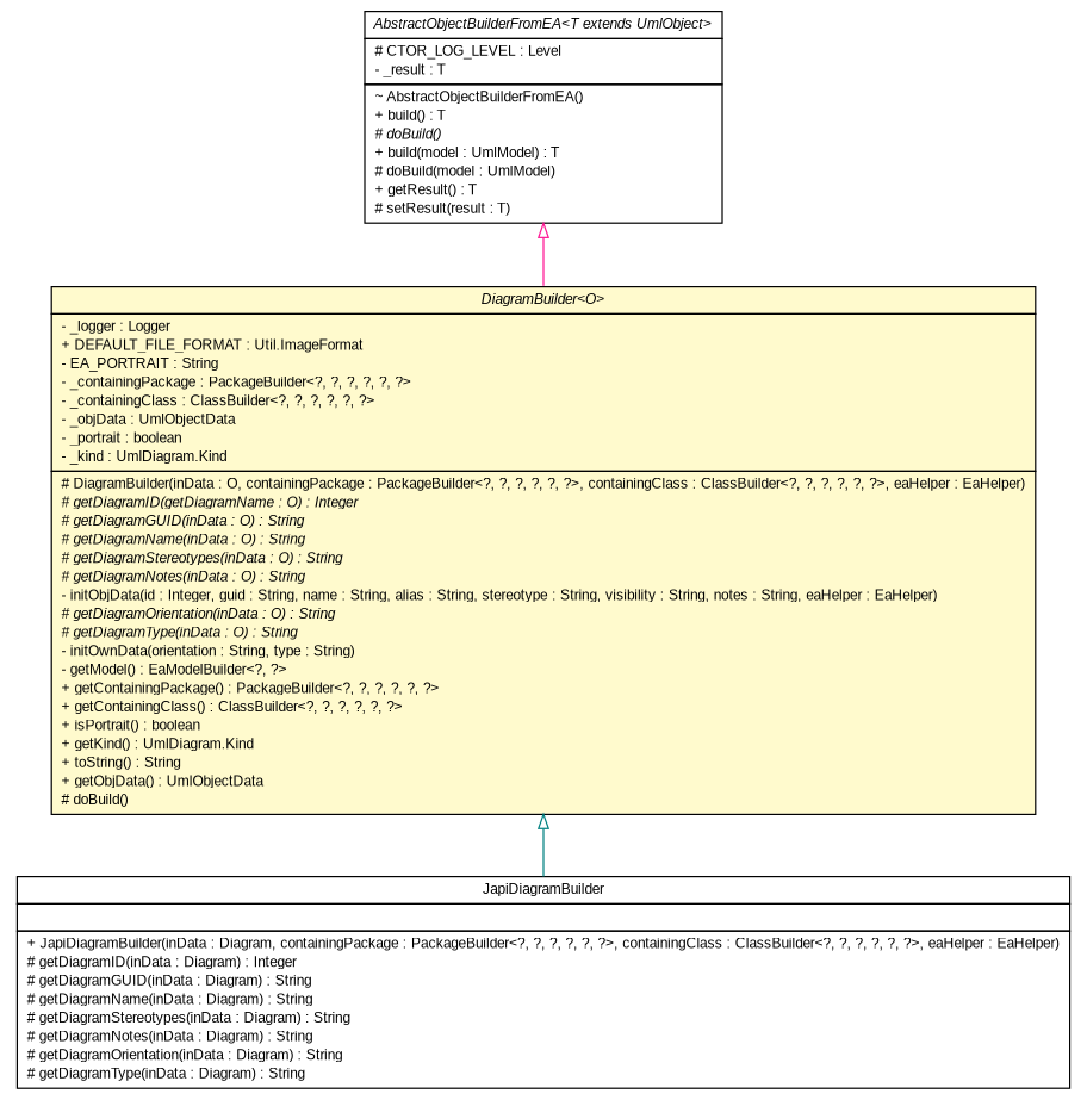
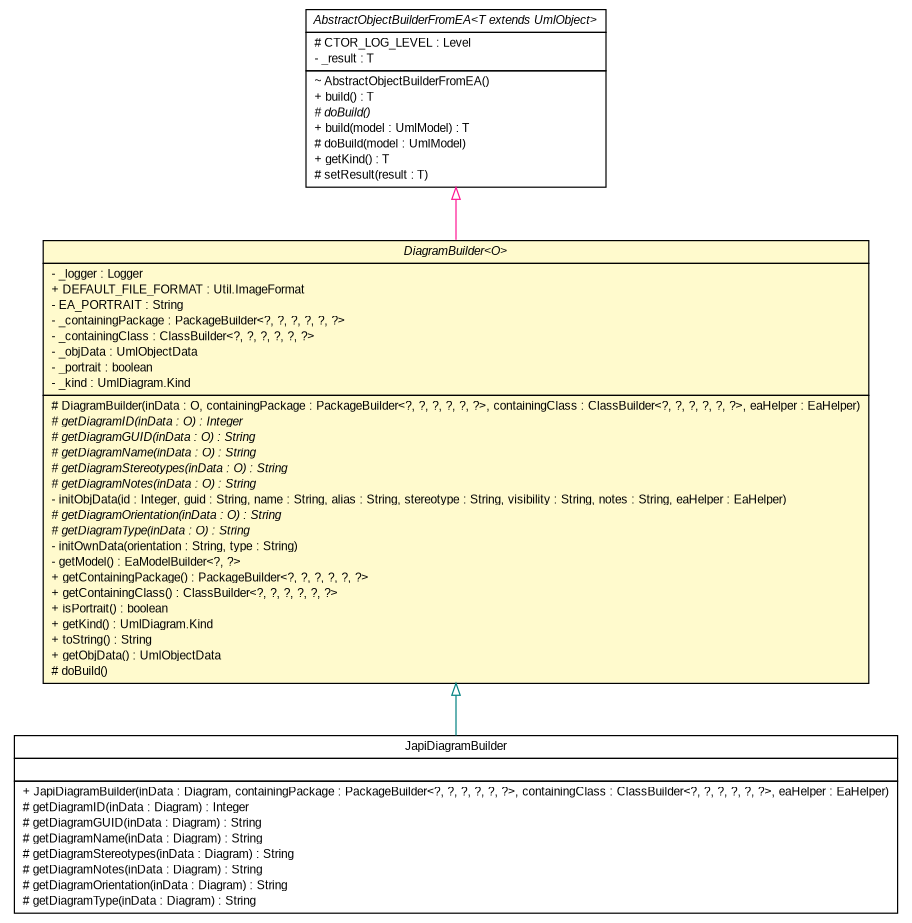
  digraph {
    nodesep=0.25
    ranksep=0.5
    node [fontcolor=black fontname=arial fontsize=10.0 shape=plaintext]
    edge [arrowtail=empty dir=back fontname=arial fontsize=10 headport=p labelfontname=arial labelfontsize=10 style=solid tailport=p]
-   n1 [label=<<table title="org.tanjakostic.jcleancim.builder.ea.DiagramBuilder" border="0" cellborder="1" cellspacing="0" cellpadding="2" port="p" bgcolor="lemonChiffon" href="./DiagramBuilder.html"> 		<tr><td><table border="0" cellspacing="0" cellpadding="1"> <tr><td align="center" balign="center"><font face="Arial Italic"> DiagramBuilder&lt;O&gt; </font></td></tr> 		</table></td></tr> 		<tr><td><table border="0" cellspacing="0" cellpadding="1"> <tr><td align="left" balign="left"> - _logger : Logger </td></tr> <tr><td align="left" balign="left"> + DEFAULT_FILE_FORMAT : Util.ImageFormat </td></tr> <tr><td align="left" balign="left"> - EA_PORTRAIT : String </td></tr> <tr><td align="left" balign="left"> - _containingPackage : PackageBuilder&lt;?, ?, ?, ?, ?, ?&gt; </td></tr> <tr><td align="left" balign="left"> - _containingClass : ClassBuilder&lt;?, ?, ?, ?, ?, ?&gt; </td></tr> <tr><td align="left" balign="left"> - _objData : UmlObjectData </td></tr> <tr><td align="left" balign="left"> - _portrait : boolean </td></tr> <tr><td align="left" balign="left"> - _kind : UmlDiagram.Kind </td></tr> 		</table></td></tr> 		<tr><td><table border="0" cellspacing="0" cellpadding="1"> <tr><td align="left" balign="left"> # DiagramBuilder(inData : O, containingPackage : PackageBuilder&lt;?, ?, ?, ?, ?, ?&gt;, containingClass : ClassBuilder&lt;?, ?, ?, ?, ?, ?&gt;, eaHelper : EaHelper) </td></tr> <tr><td align="left" balign="left"><font face="Arial Italic" point-size="10.0"> # getDiagramID(getDiagramName : O) : Integer </font></td></tr> <tr><td align="left" balign="left"><font face="Arial Italic" point-size="10.0"> # getDiagramGUID(inData : O) : String </font></td></tr> <tr><td align="left" balign="left"><font face="Arial Italic" point-size="10.0"> # getDiagramName(inData : O) : String </font></td></tr> <tr><td align="left" balign="left"><font face="Arial Italic" point-size="10.0"> # getDiagramStereotypes(inData : O) : String </font></td></tr> <tr><td align="left" balign="left"><font face="Arial Italic" point-size="10.0"> # getDiagramNotes(inData : O) : String </font></td></tr> <tr><td align="left" balign="left"> - initObjData(id : Integer, guid : String, name : String, alias : String, stereotype : String, visibility : String, notes : String, eaHelper : EaHelper) </td></tr> <tr><td align="left" balign="left"><font face="Arial Italic" point-size="10.0"> # getDiagramOrientation(inData : O) : String </font></td></tr> <tr><td align="left" balign="left"><font face="Arial Italic" point-size="10.0"> # getDiagramType(inData : O) : String </font></td></tr> <tr><td align="left" balign="left"> - initOwnData(orientation : String, type : String) </td></tr> <tr><td align="left" balign="left"> - getModel() : EaModelBuilder&lt;?, ?&gt; </td></tr> <tr><td align="left" balign="left"> + getContainingPackage() : PackageBuilder&lt;?, ?, ?, ?, ?, ?&gt; </td></tr> <tr><td align="left" balign="left"> + getContainingClass() : ClassBuilder&lt;?, ?, ?, ?, ?, ?&gt; </td></tr> <tr><td align="left" balign="left"> + isPortrait() : boolean </td></tr> <tr><td align="left" balign="left"> + getKind() : UmlDiagram.Kind </td></tr> <tr><td align="left" balign="left"> + toString() : String </td></tr> <tr><td align="left" balign="left"> + getObjData() : UmlObjectData </td></tr> <tr><td align="left" balign="left"> # doBuild() </td></tr> 		</table></td></tr> 		</table>>]
+   n1 [label=<<table title="org.tanjakostic.jcleancim.builder.ea.DiagramBuilder" border="0" cellborder="1" cellspacing="0" cellpadding="2" port="p" bgcolor="lemonChiffon" href="./DiagramBuilder.html"> 		<tr><td><table border="0" cellspacing="0" cellpadding="1"> <tr><td align="center" balign="center"><font face="Arial Italic"> DiagramBuilder&lt;O&gt; </font></td></tr> 		</table></td></tr> 		<tr><td><table border="0" cellspacing="0" cellpadding="1"> <tr><td align="left" balign="left"> - _logger : Logger </td></tr> <tr><td align="left" balign="left"> + DEFAULT_FILE_FORMAT : Util.ImageFormat </td></tr> <tr><td align="left" balign="left"> - EA_PORTRAIT : String </td></tr> <tr><td align="left" balign="left"> - _containingPackage : PackageBuilder&lt;?, ?, ?, ?, ?, ?&gt; </td></tr> <tr><td align="left" balign="left"> - _containingClass : ClassBuilder&lt;?, ?, ?, ?, ?, ?&gt; </td></tr> <tr><td align="left" balign="left"> - _objData : UmlObjectData </td></tr> <tr><td align="left" balign="left"> - _portrait : boolean </td></tr> <tr><td align="left" balign="left"> - _kind : UmlDiagram.Kind </td></tr> 		</table></td></tr> 		<tr><td><table border="0" cellspacing="0" cellpadding="1"> <tr><td align="left" balign="left"> # DiagramBuilder(inData : O, containingPackage : PackageBuilder&lt;?, ?, ?, ?, ?, ?&gt;, containingClass : ClassBuilder&lt;?, ?, ?, ?, ?, ?&gt;, eaHelper : EaHelper) </td></tr> <tr><td align="left" balign="left"><font face="Arial Italic" point-size="10.0"> # getDiagramID(inData : O) : Integer </font></td></tr> <tr><td align="left" balign="left"><font face="Arial Italic" point-size="10.0"> # getDiagramGUID(inData : O) : String </font></td></tr> <tr><td align="left" balign="left"><font face="Arial Italic" point-size="10.0"> # getDiagramName(inData : O) : String </font></td></tr> <tr><td align="left" balign="left"><font face="Arial Italic" point-size="10.0"> # getDiagramStereotypes(inData : O) : String </font></td></tr> <tr><td align="left" balign="left"><font face="Arial Italic" point-size="10.0"> # getDiagramNotes(inData : O) : String </font></td></tr> <tr><td align="left" balign="left"> - initObjData(id : Integer, guid : String, name : String, alias : String, stereotype : String, visibility : String, notes : String, eaHelper : EaHelper) </td></tr> <tr><td align="left" balign="left"><font face="Arial Italic" point-size="10.0"> # getDiagramOrientation(inData : O) : String </font></td></tr> <tr><td align="left" balign="left"><font face="Arial Italic" point-size="10.0"> # getDiagramType(inData : O) : String </font></td></tr> <tr><td align="left" balign="left"> - initOwnData(orientation : String, type : String) </td></tr> <tr><td align="left" balign="left"> - getModel() : EaModelBuilder&lt;?, ?&gt; </td></tr> <tr><td align="left" balign="left"> + getContainingPackage() : PackageBuilder&lt;?, ?, ?, ?, ?, ?&gt; </td></tr> <tr><td align="left" balign="left"> + getContainingClass() : ClassBuilder&lt;?, ?, ?, ?, ?, ?&gt; </td></tr> <tr><td align="left" balign="left"> + isPortrait() : boolean </td></tr> <tr><td align="left" balign="left"> + getKind() : UmlDiagram.Kind </td></tr> <tr><td align="left" balign="left"> + toString() : String </td></tr> <tr><td align="left" balign="left"> + getObjData() : UmlObjectData </td></tr> <tr><td align="left" balign="left"> # doBuild() </td></tr> 		</table></td></tr> 		</table>>]
    n2 [label=<<table title="org.tanjakostic.jcleancim.builder.ea.japi.JapiDiagramBuilder" border="0" cellborder="1" cellspacing="0" cellpadding="2" port="p" href="./japi/JapiDiagramBuilder.html"> 		<tr><td><table border="0" cellspacing="0" cellpadding="1"> <tr><td align="center" balign="center"> JapiDiagramBuilder </td></tr> 		</table></td></tr> 		<tr><td><table border="0" cellspacing="0" cellpadding="1"> <tr><td align="left" balign="left">  </td></tr> 		</table></td></tr> 		<tr><td><table border="0" cellspacing="0" cellpadding="1"> <tr><td align="left" balign="left"> + JapiDiagramBuilder(inData : Diagram, containingPackage : PackageBuilder&lt;?, ?, ?, ?, ?, ?&gt;, containingClass : ClassBuilder&lt;?, ?, ?, ?, ?, ?&gt;, eaHelper : EaHelper) </td></tr> <tr><td align="left" balign="left"> # getDiagramID(inData : Diagram) : Integer </td></tr> <tr><td align="left" balign="left"> # getDiagramGUID(inData : Diagram) : String </td></tr> <tr><td align="left" balign="left"> # getDiagramName(inData : Diagram) : String </td></tr> <tr><td align="left" balign="left"> # getDiagramStereotypes(inData : Diagram) : String </td></tr> <tr><td align="left" balign="left"> # getDiagramNotes(inData : Diagram) : String </td></tr> <tr><td align="left" balign="left"> # getDiagramOrientation(inData : Diagram) : String </td></tr> <tr><td align="left" balign="left"> # getDiagramType(inData : Diagram) : String </td></tr> 		</table></td></tr> 		</table>>]
-   n3 [label=<<table title="org.tanjakostic.jcleancim.builder.ea.AbstractObjectBuilderFromEA" border="0" cellborder="1" cellspacing="0" cellpadding="2" port="p" href="./AbstractObjectBuilderFromEA.html"> 		<tr><td><table border="0" cellspacing="0" cellpadding="1"> <tr><td align="center" balign="center"><font face="Arial Italic"> AbstractObjectBuilderFromEA&lt;T extends UmlObject&gt; </font></td></tr> 		</table></td></tr> 		<tr><td><table border="0" cellspacing="0" cellpadding="1"> <tr><td align="left" balign="left"> # CTOR_LOG_LEVEL : Level </td></tr> <tr><td align="left" balign="left"> - _result : T </td></tr> 		</table></td></tr> 		<tr><td><table border="0" cellspacing="0" cellpadding="1"> <tr><td align="left" balign="left"> ~ AbstractObjectBuilderFromEA() </td></tr> <tr><td align="left" balign="left"> + build() : T </td></tr> <tr><td align="left" balign="left"><font face="Arial Italic" point-size="10.0"> # doBuild() </font></td></tr> <tr><td align="left" balign="left"> + build(model : UmlModel) : T </td></tr> <tr><td align="left" balign="left"> # doBuild(model : UmlModel) </td></tr> <tr><td align="left" balign="left"> + getResult() : T </td></tr> <tr><td align="left" balign="left"> # setResult(result : T) </td></tr> 		</table></td></tr> 		</table>>]
+   n3 [label=<<table title="org.tanjakostic.jcleancim.builder.ea.AbstractObjectBuilderFromEA" border="0" cellborder="1" cellspacing="0" cellpadding="2" port="p" href="./AbstractObjectBuilderFromEA.html"> 		<tr><td><table border="0" cellspacing="0" cellpadding="1"> <tr><td align="center" balign="center"><font face="Arial Italic"> AbstractObjectBuilderFromEA&lt;T extends UmlObject&gt; </font></td></tr> 		</table></td></tr> 		<tr><td><table border="0" cellspacing="0" cellpadding="1"> <tr><td align="left" balign="left"> # CTOR_LOG_LEVEL : Level </td></tr> <tr><td align="left" balign="left"> - _result : T </td></tr> 		</table></td></tr> 		<tr><td><table border="0" cellspacing="0" cellpadding="1"> <tr><td align="left" balign="left"> ~ AbstractObjectBuilderFromEA() </td></tr> <tr><td align="left" balign="left"> + build() : T </td></tr> <tr><td align="left" balign="left"><font face="Arial Italic" point-size="10.0"> # doBuild() </font></td></tr> <tr><td align="left" balign="left"> + build(model : UmlModel) : T </td></tr> <tr><td align="left" balign="left"> # doBuild(model : UmlModel) </td></tr> <tr><td align="left" balign="left"> + getKind() : T </td></tr> <tr><td align="left" balign="left"> # setResult(result : T) </td></tr> 		</table></td></tr> 		</table>>]
    n1 -> n2 [color=teal]
    n3 -> n1 [color=deeppink]
  }
